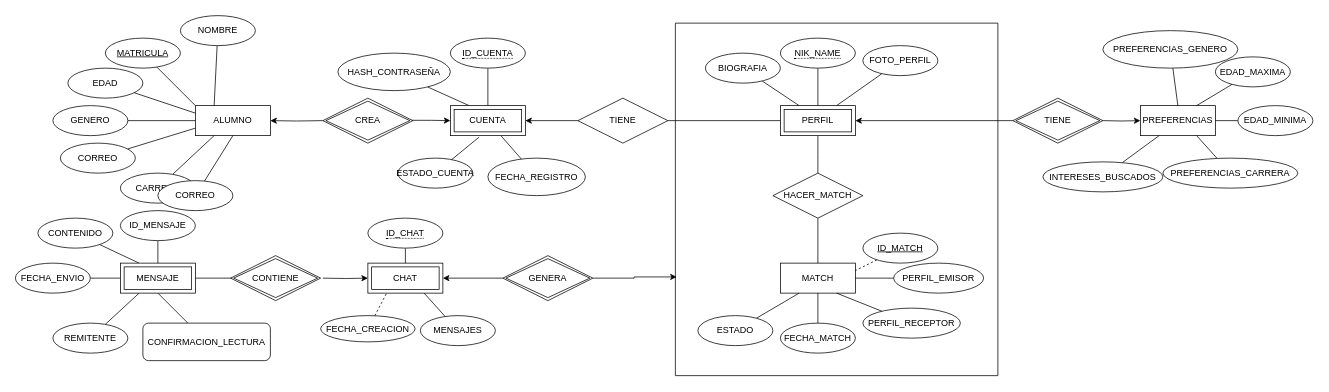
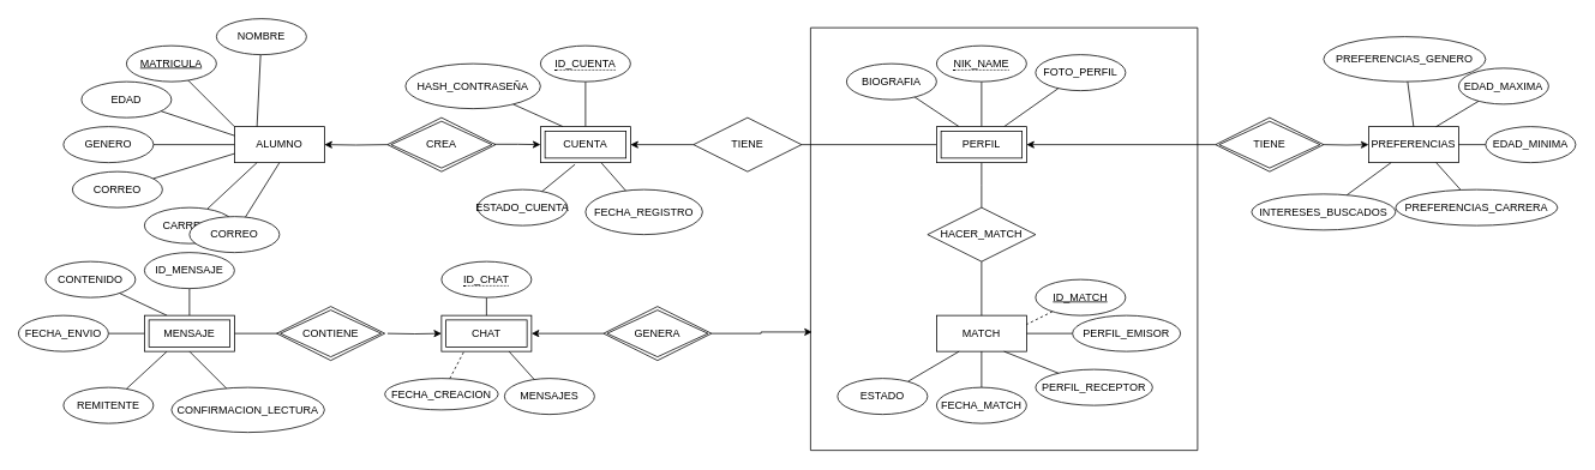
  <mxCell id="0" />
  <mxCell id="1" parent="0" />
  <mxCell id="2" style="edgeStyle=orthogonalEdgeStyle;rounded=0;orthogonalLoop=1;jettySize=auto;html=1;exitX=0;exitY=0.5;exitDx=0;exitDy=0;entryX=1;entryY=0.5;entryDx=0;entryDy=0;" parent="1" target="3" edge="1"><mxGeometry relative="1" as="geometry"><mxPoint x="430" y="160" as="sourcePoint" /><mxPoint x="490" y="210" as="targetPoint" /></mxGeometry></mxCell>
  <mxCell id="3" value="ALUMNO" style="whiteSpace=wrap;html=1;align=center;" parent="1" vertex="1"><mxGeometry x="260" y="140" width="100" height="40" as="geometry" /></mxCell>
  <mxCell id="4" style="edgeStyle=orthogonalEdgeStyle;rounded=0;orthogonalLoop=1;jettySize=auto;html=1;entryX=0;entryY=0.5;entryDx=0;entryDy=0;exitX=0.962;exitY=0.493;exitDx=0;exitDy=0;exitPerimeter=0;" parent="1" source="70" edge="1"><mxGeometry relative="1" as="geometry"><mxPoint x="550" y="160" as="sourcePoint" /><mxPoint x="600" y="160" as="targetPoint" /></mxGeometry></mxCell>
  <mxCell id="5" style="edgeStyle=orthogonalEdgeStyle;rounded=0;orthogonalLoop=1;jettySize=auto;html=1;exitX=0;exitY=0.5;exitDx=0;exitDy=0;entryX=1;entryY=0.5;entryDx=0;entryDy=0;" parent="1" edge="1"><mxGeometry relative="1" as="geometry"><mxPoint x="770" y="160" as="sourcePoint" /><mxPoint x="700" y="160" as="targetPoint" /></mxGeometry></mxCell>
  <mxCell id="6" style="edgeStyle=orthogonalEdgeStyle;rounded=0;orthogonalLoop=1;jettySize=auto;html=1;entryX=1;entryY=0.5;entryDx=0;entryDy=0;exitX=0;exitY=0.5;exitDx=0;exitDy=0;" parent="1" edge="1"><mxGeometry relative="1" as="geometry"><mxPoint x="1350" y="160" as="sourcePoint" /><mxPoint x="1140" y="160" as="targetPoint" /></mxGeometry></mxCell>
  <mxCell id="7" style="edgeStyle=orthogonalEdgeStyle;rounded=0;orthogonalLoop=1;jettySize=auto;html=1;entryX=0;entryY=0.5;entryDx=0;entryDy=0;endArrow=none;endFill=0;" parent="1" edge="1"><mxGeometry relative="1" as="geometry"><mxPoint x="890" y="160" as="sourcePoint" /><mxPoint x="1040" y="160" as="targetPoint" /></mxGeometry></mxCell>
  <mxCell id="8" value="PREFERENCIAS" style="whiteSpace=wrap;html=1;align=center;" parent="1" vertex="1"><mxGeometry x="1520" y="140" width="100" height="40" as="geometry" /></mxCell>
  <mxCell id="9" style="edgeStyle=orthogonalEdgeStyle;rounded=0;orthogonalLoop=1;jettySize=auto;html=1;entryX=0;entryY=0.5;entryDx=0;entryDy=0;" parent="1" target="8" edge="1"><mxGeometry relative="1" as="geometry"><mxPoint x="1470" y="160" as="sourcePoint" /></mxGeometry></mxCell>
  <mxCell id="10" style="edgeStyle=orthogonalEdgeStyle;rounded=0;orthogonalLoop=1;jettySize=auto;html=1;entryX=0.004;entryY=0.72;entryDx=0;entryDy=0;exitX=1;exitY=0.5;exitDx=0;exitDy=0;entryPerimeter=0;" parent="1" source="17" target="66" edge="1"><mxGeometry relative="1" as="geometry"><mxPoint x="1010" y="460" as="sourcePoint" /></mxGeometry></mxCell>
  <mxCell id="11" value="MATCH" style="whiteSpace=wrap;html=1;align=center;" parent="1" vertex="1"><mxGeometry x="1040" y="350" width="100" height="40" as="geometry" /></mxCell>
  <mxCell id="12" style="edgeStyle=orthogonalEdgeStyle;rounded=0;orthogonalLoop=1;jettySize=auto;html=1;entryX=0.5;entryY=1;entryDx=0;entryDy=0;endArrow=none;endFill=0;" parent="1" source="14" edge="1"><mxGeometry relative="1" as="geometry"><mxPoint x="1090" y="180" as="targetPoint" /></mxGeometry></mxCell>
  <mxCell id="13" style="edgeStyle=orthogonalEdgeStyle;rounded=0;orthogonalLoop=1;jettySize=auto;html=1;entryX=0.5;entryY=0;entryDx=0;entryDy=0;endArrow=none;endFill=0;" parent="1" source="14" target="11" edge="1"><mxGeometry relative="1" as="geometry" /></mxCell>
  <mxCell id="14" value="HACER_MATCH" style="shape=rhombus;perimeter=rhombusPerimeter;whiteSpace=wrap;html=1;align=center;" parent="1" vertex="1"><mxGeometry x="1030" y="230" width="120" height="60" as="geometry" /></mxCell>
  <mxCell id="15" style="edgeStyle=orthogonalEdgeStyle;rounded=0;orthogonalLoop=1;jettySize=auto;html=1;entryX=1;entryY=0.5;entryDx=0;entryDy=0;exitX=0;exitY=0.5;exitDx=0;exitDy=0;" parent="1" source="17" target="16" edge="1"><mxGeometry relative="1" as="geometry"><mxPoint x="870" y="370" as="sourcePoint" /></mxGeometry></mxCell>
  <mxCell id="16" value="CHAT" style="shape=ext;margin=3;double=1;whiteSpace=wrap;html=1;align=center;" parent="1" vertex="1"><mxGeometry x="490" y="350" width="100" height="40" as="geometry" /></mxCell>
  <mxCell id="17" value="GENERA" style="shape=rhombus;double=1;perimeter=rhombusPerimeter;whiteSpace=wrap;html=1;align=center;" parent="1" vertex="1"><mxGeometry x="670" y="340" width="120" height="60" as="geometry" /></mxCell>
  <mxCell id="18" style="rounded=0;orthogonalLoop=1;jettySize=auto;html=1;entryX=0;entryY=0;entryDx=0;entryDy=0;endArrow=none;endFill=0;" parent="1" source="19" target="3" edge="1"><mxGeometry relative="1" as="geometry" /></mxCell>
  <mxCell id="19" value="MATRICULA" style="ellipse;whiteSpace=wrap;html=1;align=center;fontStyle=4;" parent="1" vertex="1"><mxGeometry x="140" y="50" width="100" height="40" as="geometry" /></mxCell>
  <mxCell id="20" style="rounded=0;orthogonalLoop=1;jettySize=auto;html=1;entryX=0.25;entryY=0;entryDx=0;entryDy=0;endArrow=none;endFill=0;" parent="1" source="21" target="3" edge="1"><mxGeometry relative="1" as="geometry" /></mxCell>
  <mxCell id="21" value="NOMBRE" style="ellipse;whiteSpace=wrap;html=1;align=center;" parent="1" vertex="1"><mxGeometry x="240" y="20" width="100" height="40" as="geometry" /></mxCell>
  <mxCell id="22" style="rounded=0;orthogonalLoop=1;jettySize=auto;html=1;entryX=0;entryY=0.25;entryDx=0;entryDy=0;endArrow=none;endFill=0;" parent="1" source="23" target="3" edge="1"><mxGeometry relative="1" as="geometry" /></mxCell>
  <mxCell id="23" value="EDAD" style="ellipse;whiteSpace=wrap;html=1;align=center;" parent="1" vertex="1"><mxGeometry x="90" y="90" width="100" height="40" as="geometry" /></mxCell>
  <mxCell id="24" style="rounded=0;orthogonalLoop=1;jettySize=auto;html=1;entryX=0;entryY=0.5;entryDx=0;entryDy=0;endArrow=none;endFill=0;" parent="1" source="25" target="3" edge="1"><mxGeometry relative="1" as="geometry" /></mxCell>
  <mxCell id="25" value="GENERO" style="ellipse;whiteSpace=wrap;html=1;align=center;" parent="1" vertex="1"><mxGeometry y="140" width="100" height="40" as="geometry" x="70" /></mxCell>
  <mxCell id="26" style="rounded=0;orthogonalLoop=1;jettySize=auto;html=1;entryX=0.25;entryY=1;entryDx=0;entryDy=0;endArrow=none;endFill=0;" parent="1" source="27" target="3" edge="1"><mxGeometry relative="1" as="geometry" /></mxCell>
  <mxCell id="27" value="CARRERA" style="ellipse;whiteSpace=wrap;html=1;align=center;" parent="1" vertex="1"><mxGeometry x="160" y="230" width="100" height="40" as="geometry" /></mxCell>
  <mxCell id="28" style="rounded=0;orthogonalLoop=1;jettySize=auto;html=1;entryX=0.5;entryY=1;entryDx=0;entryDy=0;endArrow=none;endFill=0;" parent="1" source="29" target="3" edge="1"><mxGeometry relative="1" as="geometry" /></mxCell>
  <mxCell id="29" value="CORREO" style="ellipse;whiteSpace=wrap;html=1;align=center;" parent="1" vertex="1"><mxGeometry x="210" y="240" width="100" height="40" as="geometry" /></mxCell>
  <mxCell id="30" style="rounded=0;orthogonalLoop=1;jettySize=auto;html=1;entryX=0;entryY=0.75;entryDx=0;entryDy=0;endArrow=none;endFill=0;" parent="1" source="31" target="3" edge="1"><mxGeometry relative="1" as="geometry" /></mxCell>
  <mxCell id="31" value="CORREO" style="ellipse;whiteSpace=wrap;html=1;align=center;" parent="1" vertex="1"><mxGeometry x="80" y="190" width="100" height="40" as="geometry" /></mxCell>
  <mxCell id="32" style="rounded=0;orthogonalLoop=1;jettySize=auto;html=1;entryX=0.5;entryY=0;entryDx=0;entryDy=0;endArrow=none;endFill=0;exitX=0.5;exitY=1;exitDx=0;exitDy=0;" parent="1" source="41" edge="1"><mxGeometry relative="1" as="geometry"><mxPoint x="750" y="100" as="sourcePoint" /><mxPoint x="650" y="140" as="targetPoint" /></mxGeometry></mxCell>
  <mxCell id="33" style="rounded=0;orthogonalLoop=1;jettySize=auto;html=1;entryX=0.25;entryY=0;entryDx=0;entryDy=0;endArrow=none;endFill=0;" parent="1" source="34" edge="1"><mxGeometry relative="1" as="geometry"><mxPoint x="625" y="140" as="targetPoint" /></mxGeometry></mxCell>
  <mxCell id="34" value="HASH_CONTRASEÑA" style="ellipse;whiteSpace=wrap;html=1;align=center;" parent="1" vertex="1"><mxGeometry x="450" y="70" width="150" height="50" as="geometry" /></mxCell>
  <mxCell id="35" value="FECHA_REGISTRO" style="ellipse;whiteSpace=wrap;html=1;align=center;" parent="1" vertex="1"><mxGeometry x="650" y="210" width="130" height="50" as="geometry" /></mxCell>
  <mxCell id="36" value="ESTADO_CUENTA" style="ellipse;whiteSpace=wrap;html=1;align=center;" parent="1" vertex="1"><mxGeometry x="530" y="210" width="100" height="40" as="geometry" /></mxCell>
  <mxCell id="37" style="rounded=0;orthogonalLoop=1;jettySize=auto;html=1;entryX=0.383;entryY=1.05;entryDx=0;entryDy=0;entryPerimeter=0;endArrow=none;endFill=0;" parent="1" source="36" edge="1"><mxGeometry relative="1" as="geometry"><mxPoint x="638.3" y="182" as="targetPoint" /></mxGeometry></mxCell>
  <mxCell id="38" style="rounded=0;orthogonalLoop=1;jettySize=auto;html=1;endArrow=none;endFill=0;" parent="1" source="35" target="71" edge="1"><mxGeometry relative="1" as="geometry"><mxPoint x="665" y="183.68" as="targetPoint" /></mxGeometry></mxCell>
  <mxCell id="39" style="edgeStyle=orthogonalEdgeStyle;rounded=0;orthogonalLoop=1;jettySize=auto;html=1;entryX=0;entryY=0.5;entryDx=0;entryDy=0;" parent="1" target="16" edge="1"><mxGeometry relative="1" as="geometry"><mxPoint x="430" y="370" as="sourcePoint" /></mxGeometry></mxCell>
  <mxCell id="40" style="edgeStyle=orthogonalEdgeStyle;rounded=0;orthogonalLoop=1;jettySize=auto;html=1;entryX=1;entryY=0.5;entryDx=0;entryDy=0;endArrow=none;endFill=0;" parent="1" edge="1"><mxGeometry relative="1" as="geometry"><mxPoint x="310" y="370" as="sourcePoint" /><mxPoint x="260" y="370" as="targetPoint" /></mxGeometry></mxCell>
  <mxCell id="41" value="&lt;span style=&quot;border-bottom: 1px dotted&quot;&gt;ID_CUENTA&lt;/span&gt;" style="ellipse;whiteSpace=wrap;html=1;align=center;" parent="1" vertex="1"><mxGeometry x="600" y="50" width="100" height="40" as="geometry" /></mxCell>
  <mxCell id="42" style="rounded=0;orthogonalLoop=1;jettySize=auto;html=1;entryX=0.5;entryY=0;entryDx=0;entryDy=0;endArrow=none;endFill=0;" parent="1" source="43" edge="1"><mxGeometry relative="1" as="geometry"><mxPoint x="1090" y="140" as="targetPoint" /></mxGeometry></mxCell>
  <mxCell id="43" value="&lt;span style=&quot;border-bottom: 1px dotted&quot;&gt;NIK_NAME&lt;/span&gt;" style="ellipse;whiteSpace=wrap;html=1;align=center;" parent="1" vertex="1"><mxGeometry x="1040" y="50" width="100" height="40" as="geometry" /></mxCell>
  <mxCell id="44" style="rounded=0;orthogonalLoop=1;jettySize=auto;html=1;entryX=0.75;entryY=0;entryDx=0;entryDy=0;endArrow=none;endFill=0;" parent="1" source="45" edge="1"><mxGeometry relative="1" as="geometry"><mxPoint x="1115" y="140" as="targetPoint" /></mxGeometry></mxCell>
  <mxCell id="45" value="FOTO_PERFIL" style="ellipse;whiteSpace=wrap;html=1;align=center;" parent="1" vertex="1"><mxGeometry x="1150" y="60" width="100" height="40" as="geometry" /></mxCell>
  <mxCell id="46" style="rounded=0;orthogonalLoop=1;jettySize=auto;html=1;entryX=0.25;entryY=0;entryDx=0;entryDy=0;endArrow=none;endFill=0;" parent="1" source="47" edge="1"><mxGeometry relative="1" as="geometry"><mxPoint x="1065" y="140" as="targetPoint" /></mxGeometry></mxCell>
  <mxCell id="47" value="BIOGRAFIA" style="ellipse;whiteSpace=wrap;html=1;align=center;" parent="1" vertex="1"><mxGeometry x="940" y="70" width="100" height="40" as="geometry" /></mxCell>
  <mxCell id="48" style="rounded=0;orthogonalLoop=1;jettySize=auto;html=1;entryX=0.5;entryY=0;entryDx=0;entryDy=0;endArrow=none;endFill=0;" parent="1" source="49" target="8" edge="1"><mxGeometry relative="1" as="geometry" /></mxCell>
  <mxCell id="49" value="PREFERENCIAS_GENERO" style="ellipse;whiteSpace=wrap;html=1;align=center;" parent="1" vertex="1"><mxGeometry x="1470" y="40" width="180" height="50" as="geometry" /></mxCell>
  <mxCell id="50" style="rounded=0;orthogonalLoop=1;jettySize=auto;html=1;entryX=0.75;entryY=0;entryDx=0;entryDy=0;endArrow=none;endFill=0;" parent="1" source="51" target="8" edge="1"><mxGeometry relative="1" as="geometry" /></mxCell>
  <mxCell id="51" value="EDAD_MAXIMA" style="ellipse;whiteSpace=wrap;html=1;align=center;" parent="1" vertex="1"><mxGeometry x="1620" y="75" width="100" height="40" as="geometry" /></mxCell>
  <mxCell id="52" style="rounded=0;orthogonalLoop=1;jettySize=auto;html=1;entryX=1;entryY=0.5;entryDx=0;entryDy=0;endArrow=none;endFill=0;" parent="1" source="53" target="8" edge="1"><mxGeometry relative="1" as="geometry" /></mxCell>
  <mxCell id="53" value="EDAD_MINIMA" style="ellipse;whiteSpace=wrap;html=1;align=center;" parent="1" vertex="1"><mxGeometry x="1650" y="140" width="100" height="40" as="geometry" /></mxCell>
  <mxCell id="54" style="rounded=0;orthogonalLoop=1;jettySize=auto;html=1;entryX=0.75;entryY=1;entryDx=0;entryDy=0;endArrow=none;endFill=0;" parent="1" source="55" target="8" edge="1"><mxGeometry relative="1" as="geometry" /></mxCell>
  <mxCell id="55" value="PREFERENCIAS_CARRERA" style="ellipse;whiteSpace=wrap;html=1;align=center;" parent="1" vertex="1"><mxGeometry x="1550" y="210" width="180" height="40" as="geometry" /></mxCell>
  <mxCell id="56" style="rounded=0;orthogonalLoop=1;jettySize=auto;html=1;entryX=1;entryY=0.25;entryDx=0;entryDy=0;endArrow=none;endFill=0;dashed=1;" parent="1" source="57" target="11" edge="1"><mxGeometry relative="1" as="geometry" /></mxCell>
  <mxCell id="57" value="ID_MATCH" style="ellipse;whiteSpace=wrap;html=1;align=center;fontStyle=4;" parent="1" vertex="1"><mxGeometry x="1150" y="310" width="100" height="40" as="geometry" /></mxCell>
  <mxCell id="58" style="rounded=0;orthogonalLoop=1;jettySize=auto;html=1;entryX=1;entryY=0.5;entryDx=0;entryDy=0;endArrow=none;endFill=0;" parent="1" source="59" target="11" edge="1"><mxGeometry relative="1" as="geometry" /></mxCell>
  <mxCell id="59" value="PERFIL_EMISOR" style="ellipse;whiteSpace=wrap;html=1;align=center;" parent="1" vertex="1"><mxGeometry x="1191" y="350" width="120" height="40" as="geometry" /></mxCell>
  <mxCell id="60" style="rounded=0;orthogonalLoop=1;jettySize=auto;html=1;entryX=0.75;entryY=1;entryDx=0;entryDy=0;endArrow=none;endFill=0;" parent="1" source="61" target="11" edge="1"><mxGeometry relative="1" as="geometry" /></mxCell>
  <mxCell id="61" value="PERFIL_RECEPTOR" style="ellipse;whiteSpace=wrap;html=1;align=center;" parent="1" vertex="1"><mxGeometry x="1150" y="410" width="130" height="40" as="geometry" /></mxCell>
  <mxCell id="62" style="rounded=0;orthogonalLoop=1;jettySize=auto;html=1;entryX=0.25;entryY=1;entryDx=0;entryDy=0;endArrow=none;endFill=0;" parent="1" source="63" target="11" edge="1"><mxGeometry relative="1" as="geometry" /></mxCell>
  <mxCell id="63" value="ESTADO" style="ellipse;whiteSpace=wrap;html=1;align=center;" parent="1" vertex="1"><mxGeometry x="930" y="420" width="100" height="40" as="geometry" /></mxCell>
  <mxCell id="64" style="rounded=0;orthogonalLoop=1;jettySize=auto;html=1;entryX=0.5;entryY=1;entryDx=0;entryDy=0;endArrow=none;endFill=0;" parent="1" source="65" target="11" edge="1"><mxGeometry relative="1" as="geometry" /></mxCell>
  <mxCell id="65" value="FECHA_MATCH" style="ellipse;whiteSpace=wrap;html=1;align=center;" parent="1" vertex="1"><mxGeometry x="1040" y="430" width="100" height="40" as="geometry" /></mxCell>
  <mxCell id="66" value="" style="swimlane;startSize=0;" parent="1" vertex="1"><mxGeometry x="900" y="30" width="430" height="470" as="geometry" /></mxCell>
  <mxCell id="67" value="PERFIL" style="shape=ext;margin=3;double=1;whiteSpace=wrap;html=1;align=center;" parent="66" vertex="1"><mxGeometry x="140" y="110" width="100" height="40" as="geometry" /></mxCell>
  <mxCell id="68" style="rounded=0;orthogonalLoop=1;jettySize=auto;html=1;entryX=0.75;entryY=1;entryDx=0;entryDy=0;endArrow=none;endFill=0;" parent="1" source="69" target="16" edge="1"><mxGeometry relative="1" as="geometry" /></mxCell>
  <mxCell id="69" value="MENSAJES" style="ellipse;whiteSpace=wrap;html=1;align=center;" parent="1" vertex="1"><mxGeometry x="560" y="420" width="100" height="40" as="geometry" /></mxCell>
  <mxCell id="70" value="CREA" style="shape=rhombus;double=1;perimeter=rhombusPerimeter;whiteSpace=wrap;html=1;align=center;" parent="1" vertex="1"><mxGeometry x="430" y="130" width="120" height="60" as="geometry" /></mxCell>
  <mxCell id="71" value="CUENTA" style="shape=ext;margin=3;double=1;whiteSpace=wrap;html=1;align=center;" parent="1" vertex="1"><mxGeometry x="600" y="140" width="100" height="40" as="geometry" /></mxCell>
  <mxCell id="72" value="TIENE" style="shape=rhombus;double=1;perimeter=rhombusPerimeter;whiteSpace=wrap;html=1;align=center;" parent="1" vertex="1"><mxGeometry x="1350" y="130" width="120" height="60" as="geometry" /></mxCell>
  <mxCell id="73" style="rounded=0;orthogonalLoop=1;jettySize=auto;html=1;entryX=0.5;entryY=0;entryDx=0;entryDy=0;endArrow=none;endFill=0;" parent="1" source="74" target="16" edge="1"><mxGeometry relative="1" as="geometry" /></mxCell>
  <mxCell id="74" value="&lt;span style=&quot;border-bottom: 1px dotted&quot;&gt;ID_CHAT&lt;/span&gt;" style="ellipse;whiteSpace=wrap;html=1;align=center;" parent="1" vertex="1"><mxGeometry x="490" y="290" width="100" height="40" as="geometry" /></mxCell>
  <mxCell id="75" style="rounded=0;orthogonalLoop=1;jettySize=auto;html=1;entryX=0.25;entryY=1;entryDx=0;entryDy=0;endArrow=none;endFill=0;dashed=1;" parent="1" source="76" target="16" edge="1"><mxGeometry relative="1" as="geometry" /></mxCell>
  <mxCell id="76" value="FECHA_CREACION" style="ellipse;whiteSpace=wrap;html=1;align=center;" parent="1" vertex="1"><mxGeometry x="427" y="420" width="126" height="35" as="geometry" /></mxCell>
  <mxCell id="77" value="TIENE" style="shape=rhombus;perimeter=rhombusPerimeter;whiteSpace=wrap;html=1;align=center;" parent="1" vertex="1"><mxGeometry x="770" y="130" width="120" height="60" as="geometry" /></mxCell>
  <mxCell id="78" style="rounded=0;orthogonalLoop=1;jettySize=auto;html=1;entryX=0.5;entryY=0;entryDx=0;entryDy=0;endArrow=none;endFill=0;" parent="1" source="79" edge="1"><mxGeometry relative="1" as="geometry"><mxPoint x="210" y="350" as="targetPoint" /></mxGeometry></mxCell>
  <mxCell id="79" value="ID_MENSAJE" style="ellipse;whiteSpace=wrap;html=1;align=center;" parent="1" vertex="1"><mxGeometry x="160" y="280" width="100" height="40" as="geometry" /></mxCell>
  <mxCell id="80" style="rounded=0;orthogonalLoop=1;jettySize=auto;html=1;entryX=0.25;entryY=1;entryDx=0;entryDy=0;endArrow=none;endFill=0;" parent="1" source="81" edge="1"><mxGeometry relative="1" as="geometry"><mxPoint x="185" y="390" as="targetPoint" /></mxGeometry></mxCell>
  <mxCell id="81" value="REMITENTE" style="ellipse;whiteSpace=wrap;html=1;align=center;" parent="1" vertex="1"><mxGeometry y="430" width="100" height="40" as="geometry" x="70" /></mxCell>
  <mxCell id="82" style="rounded=0;orthogonalLoop=1;jettySize=auto;html=1;entryX=0;entryY=0.5;entryDx=0;entryDy=0;endArrow=none;endFill=0;" parent="1" source="83" edge="1"><mxGeometry relative="1" as="geometry"><mxPoint x="160" y="370" as="targetPoint" /></mxGeometry></mxCell>
  <mxCell id="83" value="FECHA_ENVIO" style="ellipse;whiteSpace=wrap;html=1;align=center;" parent="1" vertex="1"><mxGeometry x="20" y="350" width="100" height="40" as="geometry" /></mxCell>
  <mxCell id="84" style="rounded=0;orthogonalLoop=1;jettySize=auto;html=1;entryX=0.5;entryY=1;entryDx=0;entryDy=0;endArrow=none;endFill=0;" parent="1" source="85" edge="1"><mxGeometry relative="1" as="geometry"><mxPoint x="210" y="390" as="targetPoint" /></mxGeometry></mxCell>
- <mxCell id="85" value="CONFIRMACION_LECTURA" style="whiteSpace=wrap;html=1;align=center;rounded=1;" parent="1" vertex="1"><mxGeometry x="190" y="430" width="170" height="50" as="geometry" /></mxCell>
+ <mxCell id="85" value="CONFIRMACION_LECTURA" style="ellipse;whiteSpace=wrap;html=1;align=center;" parent="1" vertex="1"><mxGeometry x="190" y="430" width="170" height="50" as="geometry" /></mxCell>
  <mxCell id="86" style="rounded=0;orthogonalLoop=1;jettySize=auto;html=1;entryX=0.25;entryY=0;entryDx=0;entryDy=0;endArrow=none;endFill=0;" parent="1" source="87" edge="1"><mxGeometry relative="1" as="geometry"><mxPoint x="185" y="350" as="targetPoint" /></mxGeometry></mxCell>
  <mxCell id="87" value="CONTENIDO" style="ellipse;whiteSpace=wrap;html=1;align=center;" parent="1" vertex="1"><mxGeometry x="50" y="290" width="100" height="40" as="geometry" /></mxCell>
  <mxCell id="88" value="MENSAJE" style="shape=ext;margin=3;double=1;whiteSpace=wrap;html=1;align=center;" parent="1" vertex="1"><mxGeometry x="160" y="350" width="100" height="40" as="geometry" /></mxCell>
  <mxCell id="89" value="CONTIENE" style="shape=rhombus;double=1;perimeter=rhombusPerimeter;whiteSpace=wrap;html=1;align=center;" parent="1" vertex="1"><mxGeometry x="307" y="340" width="120" height="60" as="geometry" /></mxCell>
  <mxCell id="90" style="rounded=0;orthogonalLoop=1;jettySize=auto;html=1;entryX=0.25;entryY=1;entryDx=0;entryDy=0;endArrow=none;endFill=0;" parent="1" source="91" target="8" edge="1"><mxGeometry relative="1" as="geometry" /></mxCell>
  <mxCell id="91" value="INTERESES_BUSCADOS" style="ellipse;whiteSpace=wrap;html=1;align=center;" parent="1" vertex="1"><mxGeometry x="1390" y="215" width="160" height="40" as="geometry" /></mxCell>
